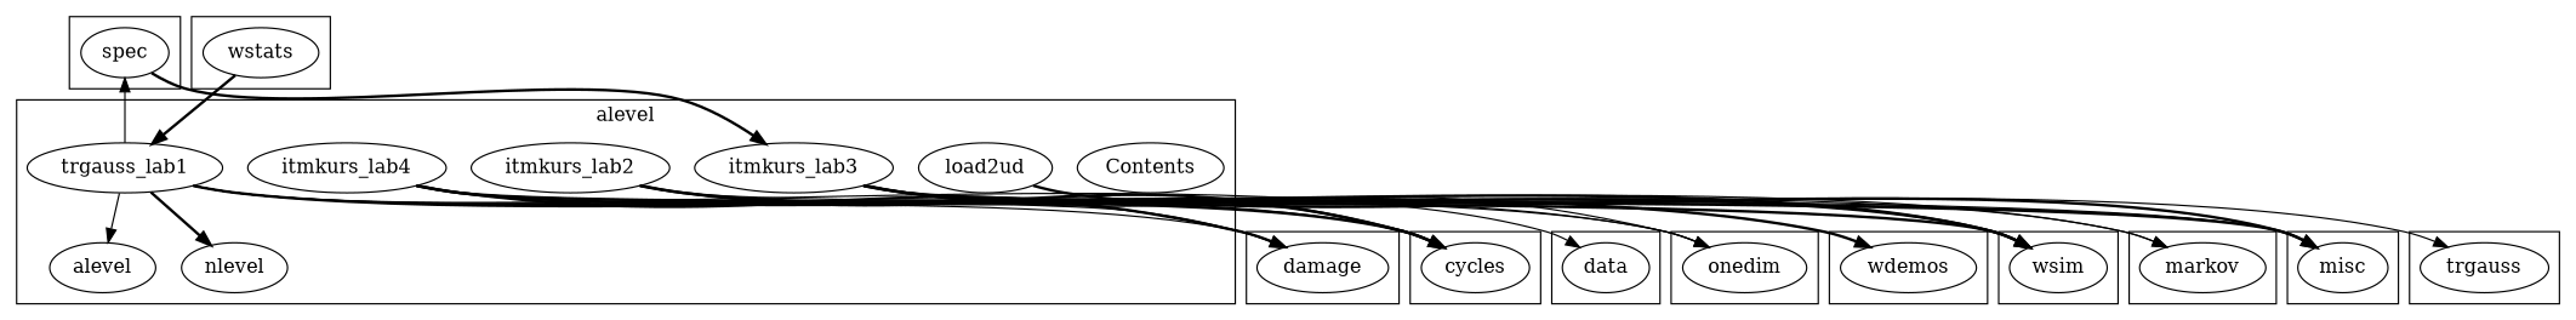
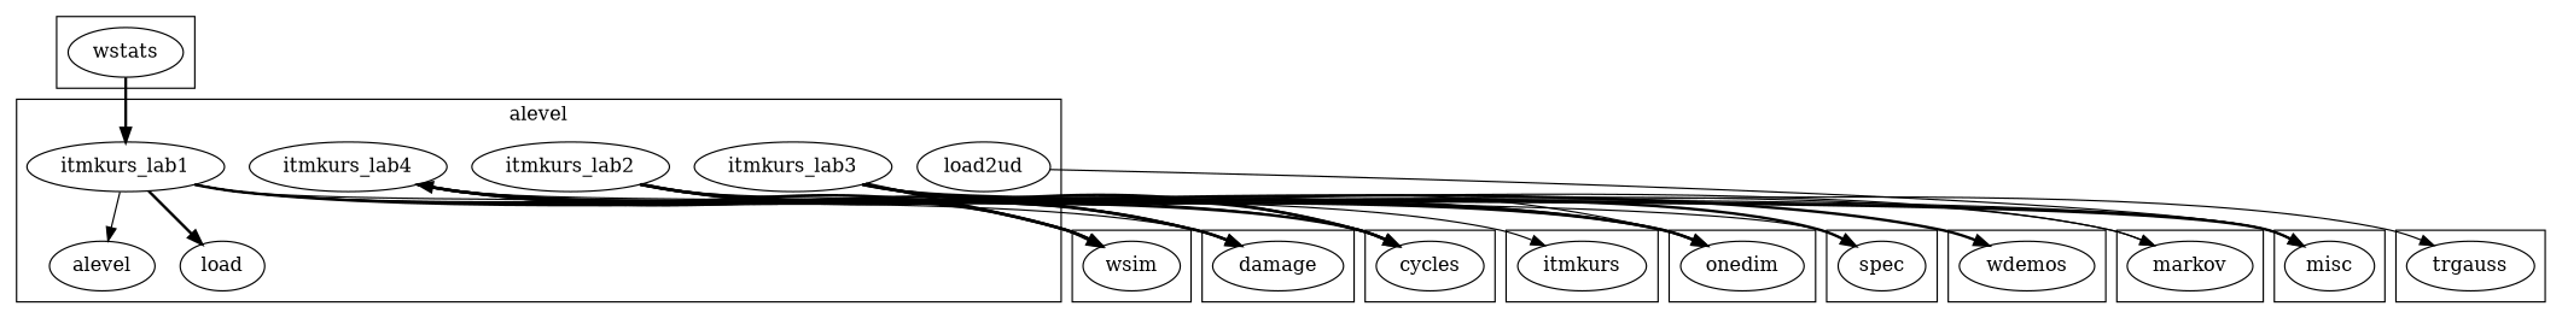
  digraph {
    concentrate=true
    edge [constraint=true style=bold]
    n1 [label=damage]
    n2 [label=wsim]
    n3 [label=cycles]
-   n4 [label=data]
+   n4 [label=itmkurs]
    n5 [label=markov]
    n6 [label=misc]
    n7 [label=onedim]
    n8 [label=spec]
    n9 [label=trgauss]
    n10 [label=wdemos]
    n11 [label=wstats]
    n12 [label=alevel]
-   n13 [label=Contents]
-   n14 [label=trgauss_lab1]
+   n14 [label=itmkurs_lab1]
    n15 [label=itmkurs_lab2]
    n16 [label=itmkurs_lab3]
    n17 [label=itmkurs_lab4]
    n18 [label=load2ud]
-   n19 [label=nlevel]
+   n19 [label=load]
    subgraph cluster_1 {
      n1
    }
    subgraph cluster_2 {
      n2
    }
    subgraph cluster_3 {
      n3
    }
    subgraph cluster_4 {
      n4
    }
    subgraph cluster_5 {
      n5
    }
    subgraph cluster_6 {
      n6
    }
    subgraph cluster_7 {
      n7
    }
    subgraph cluster_8 {
      n8
    }
    subgraph cluster_9 {
      n9
    }
    subgraph cluster_10 {
      n10
    }
    subgraph cluster_11 {
      n11
    }
    subgraph cluster_12 {
      label=alevel
      n12
-     n13
      n14
      n15
      n16
      n17
      n18
      n19
    }
    n11 -> n14
    n14 -> n1 [style=solid]
    n14 -> n3 [style=solid]
    n14 -> n4 [style=solid]
    n14 -> n7 [style=solid]
    n14 -> n8 [style=solid]
    n14 -> n10
    n14 -> n12 [style=solid]
    n14 -> n19
-   n15 -> n1 [style=solid]
+   n15 -> n1
    n15 -> n2
    n15 -> n3
    n15 -> n5 [style=solid]
    n15 -> n6 [style=solid]
+   n15 -> n7
    n16 -> n1 [style=solid]
    n16 -> n2
    n16 -> n3
    n16 -> n6
    n16 -> n7 [style=solid]
-   n8 -> n16
+   n16 -> n8
    n16 -> n9 [style=solid]
    n17 -> n1
-   n17 -> n2
+   n2 -> n17
    n17 -> n3
    n17 -> n5 [style=solid]
    n17 -> n6 [style=solid]
-   n17 -> n7 [style=solid]
-   n18 -> n6
+   n17 -> n7
+   n18 -> n6 [style=solid]
  }
